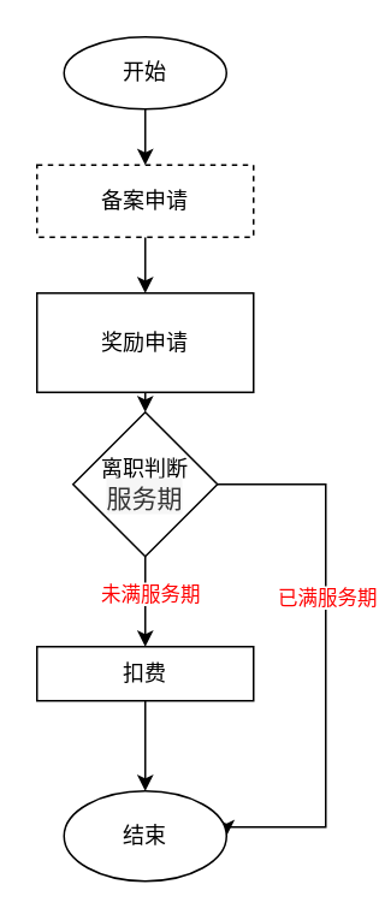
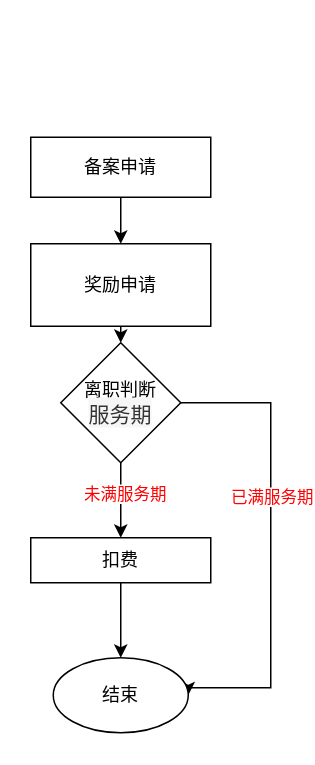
  <mxCell id="0" />
  <mxCell id="1" parent="0" />
  <mxCell id="2" style="edgeStyle=orthogonalEdgeStyle;rounded=0;orthogonalLoop=1;jettySize=auto;html=1;exitX=0.5;exitY=1;exitDx=0;exitDy=0;entryX=0.5;entryY=0;entryDx=0;entryDy=0;" edge="1" parent="1" source="3" target="5"><mxGeometry relative="1" as="geometry" /></mxCell>
- <mxCell id="3" value="备案申请" style="rounded=0;whiteSpace=wrap;html=1;dashed=1;" vertex="1" parent="1"><mxGeometry x="20" y="91" width="120" height="40" as="geometry" /></mxCell>
+ <mxCell id="3" value="备案申请" style="rounded=0;whiteSpace=wrap;html=1;" vertex="1" parent="1"><mxGeometry x="20" y="91" width="120" height="40" as="geometry" /></mxCell>
  <mxCell id="4" style="edgeStyle=orthogonalEdgeStyle;rounded=0;orthogonalLoop=1;jettySize=auto;html=1;exitX=0.5;exitY=1;exitDx=0;exitDy=0;entryX=0.5;entryY=0;entryDx=0;entryDy=0;" edge="1" parent="1" source="5" target="10"><mxGeometry relative="1" as="geometry" /></mxCell>
  <mxCell id="5" value="奖励申请" style="rounded=0;whiteSpace=wrap;html=1;" vertex="1" parent="1"><mxGeometry x="20" y="162" width="120" height="55" as="geometry" /></mxCell>
  <mxCell id="6" style="edgeStyle=orthogonalEdgeStyle;rounded=0;orthogonalLoop=1;jettySize=auto;html=1;exitX=0.5;exitY=1;exitDx=0;exitDy=0;entryX=0.5;entryY=0;entryDx=0;entryDy=0;" edge="1" parent="1" source="10" target="12"><mxGeometry relative="1" as="geometry" /></mxCell>
  <mxCell id="7" value="&lt;font color=&quot;#ff0000&quot;&gt;未满服务期&lt;/font&gt;" style="edgeLabel;html=1;align=center;verticalAlign=middle;resizable=0;points=[];" vertex="1" connectable="0" parent="6"><mxGeometry x="-0.2" y="2" relative="1" as="geometry"><mxPoint as="offset" /></mxGeometry></mxCell>
  <mxCell id="8" style="edgeStyle=orthogonalEdgeStyle;rounded=0;orthogonalLoop=1;jettySize=auto;html=1;exitX=1;exitY=0.5;exitDx=0;exitDy=0;entryX=1;entryY=0.5;entryDx=0;entryDy=0;" edge="1" parent="1" source="10" target="15"><mxGeometry relative="1" as="geometry"><Array as="points"><mxPoint x="180" y="268" /><mxPoint x="180" y="458" /></Array></mxGeometry></mxCell>
  <mxCell id="9" value="&lt;font color=&quot;#ff0000&quot;&gt;已满服务期&lt;/font&gt;" style="edgeLabel;html=1;align=center;verticalAlign=middle;resizable=0;points=[];" vertex="1" connectable="0" parent="8"><mxGeometry x="-0.233" relative="1" as="geometry"><mxPoint y="3" as="offset" /></mxGeometry></mxCell>
  <mxCell id="10" value="离职判断&lt;div&gt;&lt;span style=&quot;color: rgb(51, 51, 51); font-family: &amp;quot;PingFang SC&amp;quot;, &amp;quot;Lantinghei SC&amp;quot;, &amp;quot;Helvetica Neue&amp;quot;, Arial, &amp;quot;Microsoft YaHei&amp;quot;, &amp;quot;WenQuanYi Micro Hei&amp;quot;, &amp;quot;Heiti SC&amp;quot;, &amp;quot;Segoe UI&amp;quot;, sans-serif; font-size: 14px; background-color: rgb(246, 246, 246);&quot;&gt;服务期&lt;/span&gt;&lt;br&gt;&lt;/div&gt;" style="rhombus;whiteSpace=wrap;html=1;" vertex="1" parent="1"><mxGeometry x="40" y="228" width="80" height="80" as="geometry" /></mxCell>
  <mxCell id="11" style="edgeStyle=orthogonalEdgeStyle;rounded=0;orthogonalLoop=1;jettySize=auto;html=1;exitX=0.5;exitY=1;exitDx=0;exitDy=0;" edge="1" parent="1" source="12" target="15"><mxGeometry relative="1" as="geometry" /></mxCell>
  <mxCell id="12" value="扣费" style="rounded=0;whiteSpace=wrap;html=1;" vertex="1" parent="1"><mxGeometry x="20" y="358" width="120" height="30" as="geometry" /></mxCell>
- <mxCell id="13" style="edgeStyle=orthogonalEdgeStyle;rounded=0;orthogonalLoop=1;jettySize=auto;html=1;exitX=0.5;exitY=1;exitDx=0;exitDy=0;entryX=0.5;entryY=0;entryDx=0;entryDy=0;" edge="1" parent="1" source="14" target="3"><mxGeometry relative="1" as="geometry" /></mxCell>
- <mxCell id="14" value="开始" style="ellipse;whiteSpace=wrap;html=1;" vertex="1" parent="1"><mxGeometry x="35" y="20" width="90" height="40" as="geometry" /></mxCell>
  <mxCell id="15" value="结束" style="ellipse;whiteSpace=wrap;html=1;" vertex="1" parent="1"><mxGeometry x="35" y="438" width="90" height="50" as="geometry" /></mxCell>
